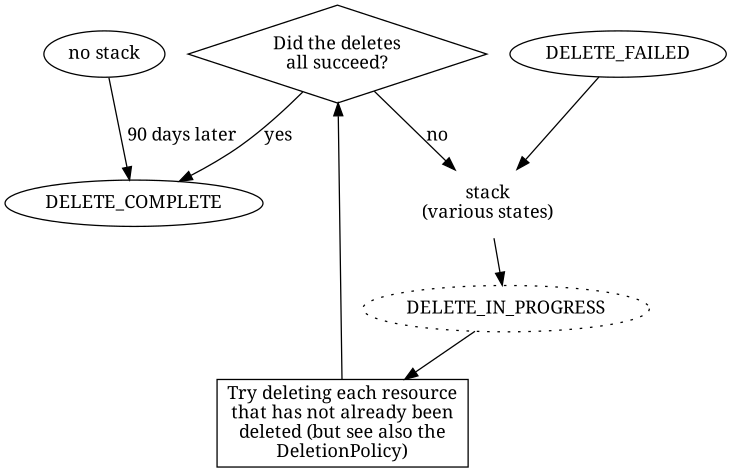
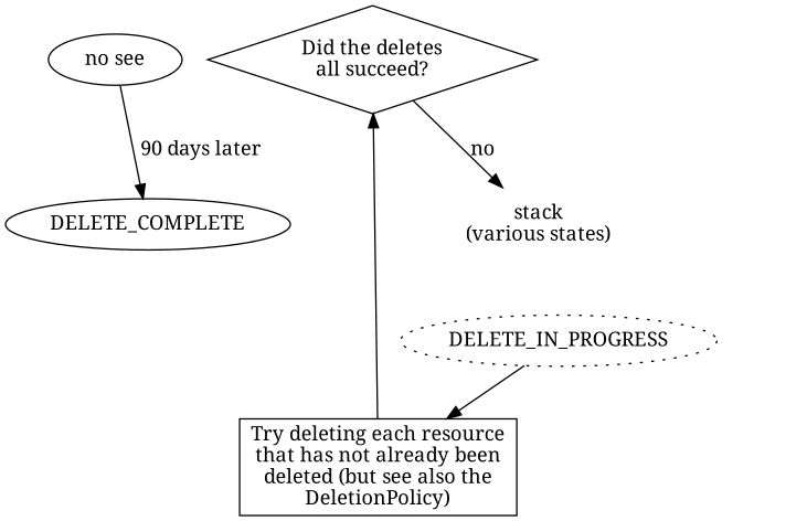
  digraph {
    fontname="Noto Serif"
    node [fontname="Noto Serif"]
    edge [fontname="Noto Serif"]
-   n1 [label="no stack"]
+   n1 [label="no see"]
    DELETE_COMPLETE
    n3 [color=transparent label="stack\n(various states)"]
    DELETE_IN_PROGRESS [style=dotted]
    n5 [label="Try deleting each resource\nthat has not already been\ndeleted (but see also the\nDeletionPolicy)" shape=rect]
-   DELETE_FAILED
    n7 [label="Did the deletes\nall succeed?" shape=diamond]
    n1 -> DELETE_COMPLETE [label=" 90 days later"]
-   n3 -> DELETE_IN_PROGRESS
    DELETE_IN_PROGRESS -> n5
    n5 -> n7
-   DELETE_FAILED -> n3 [constraint=false]
-   n7 -> DELETE_COMPLETE [label=yes]
    n7 -> n3 [label=no]
  }
